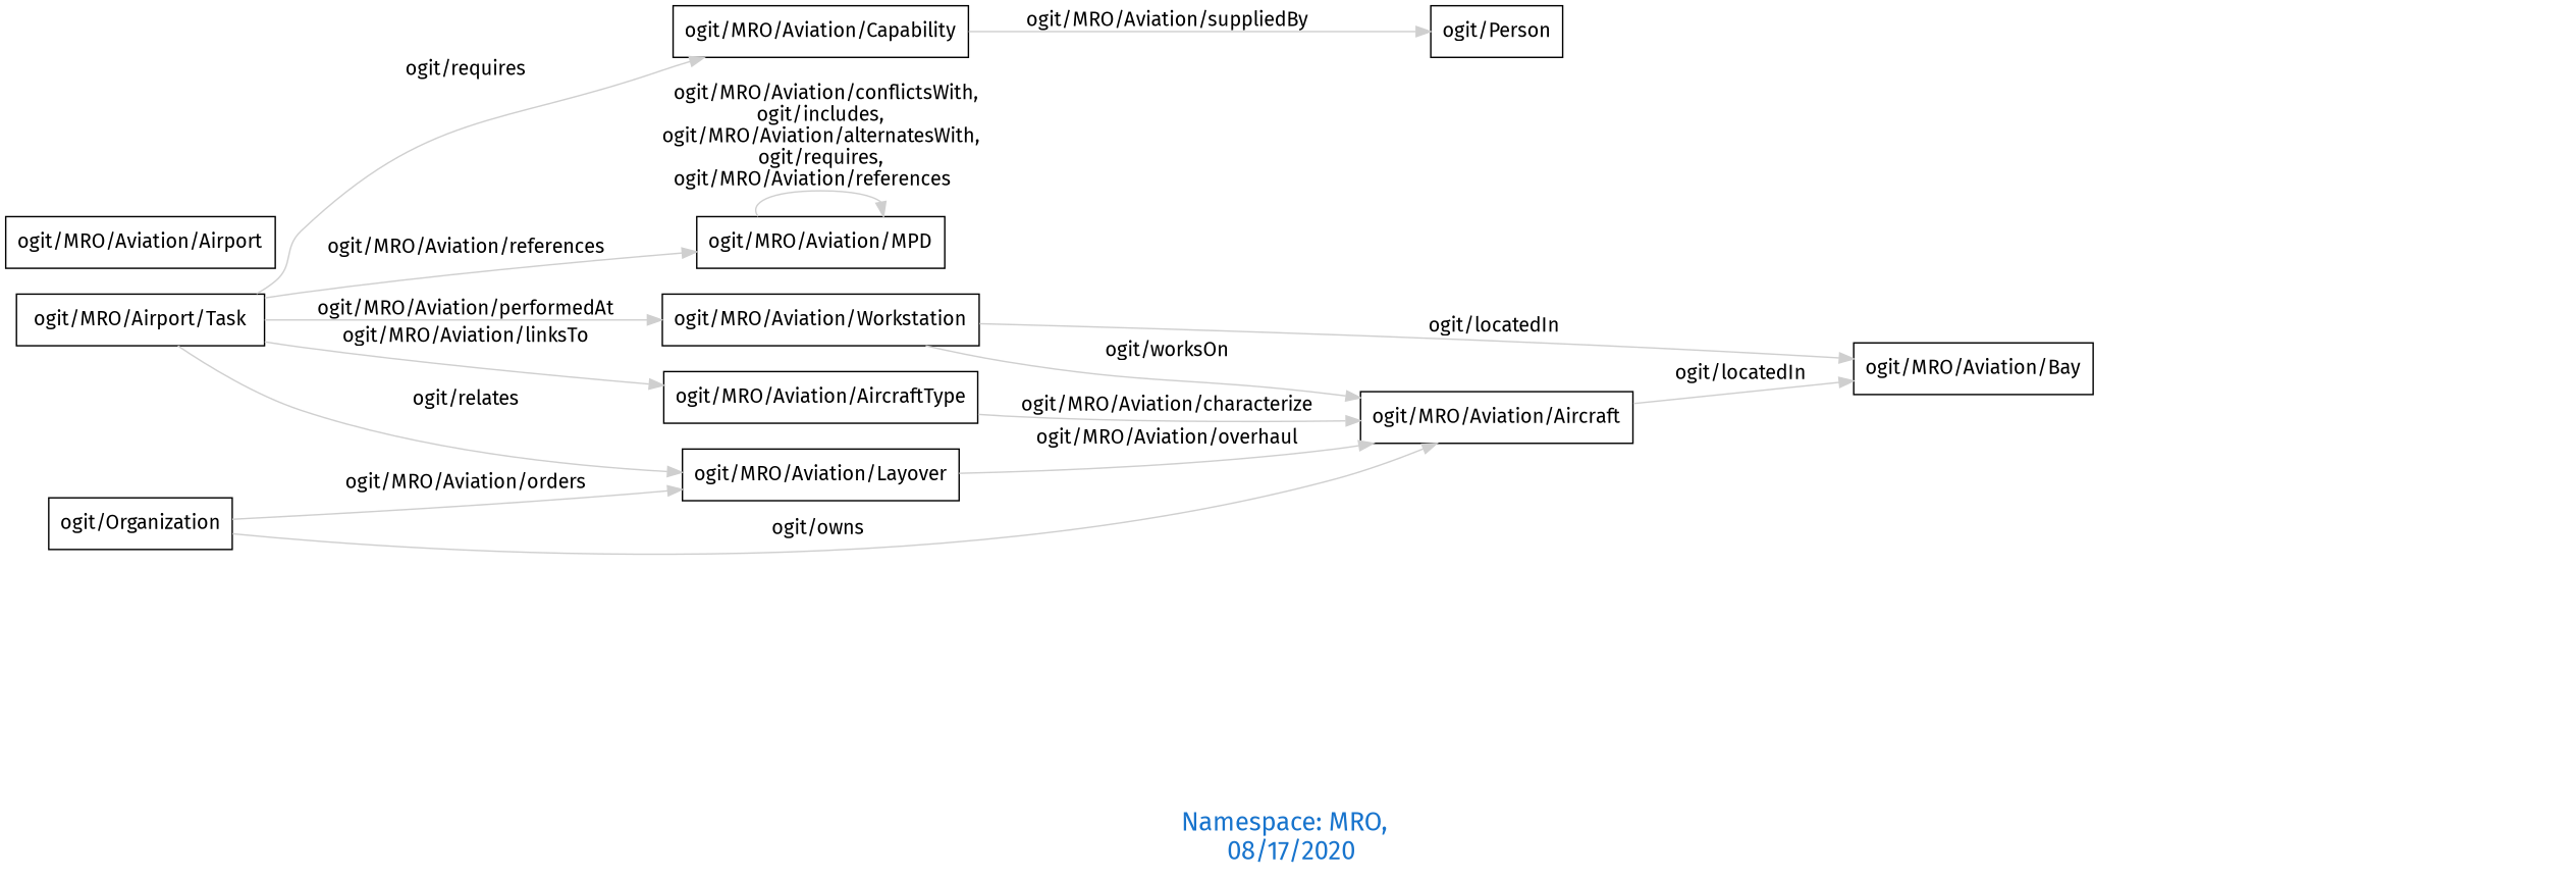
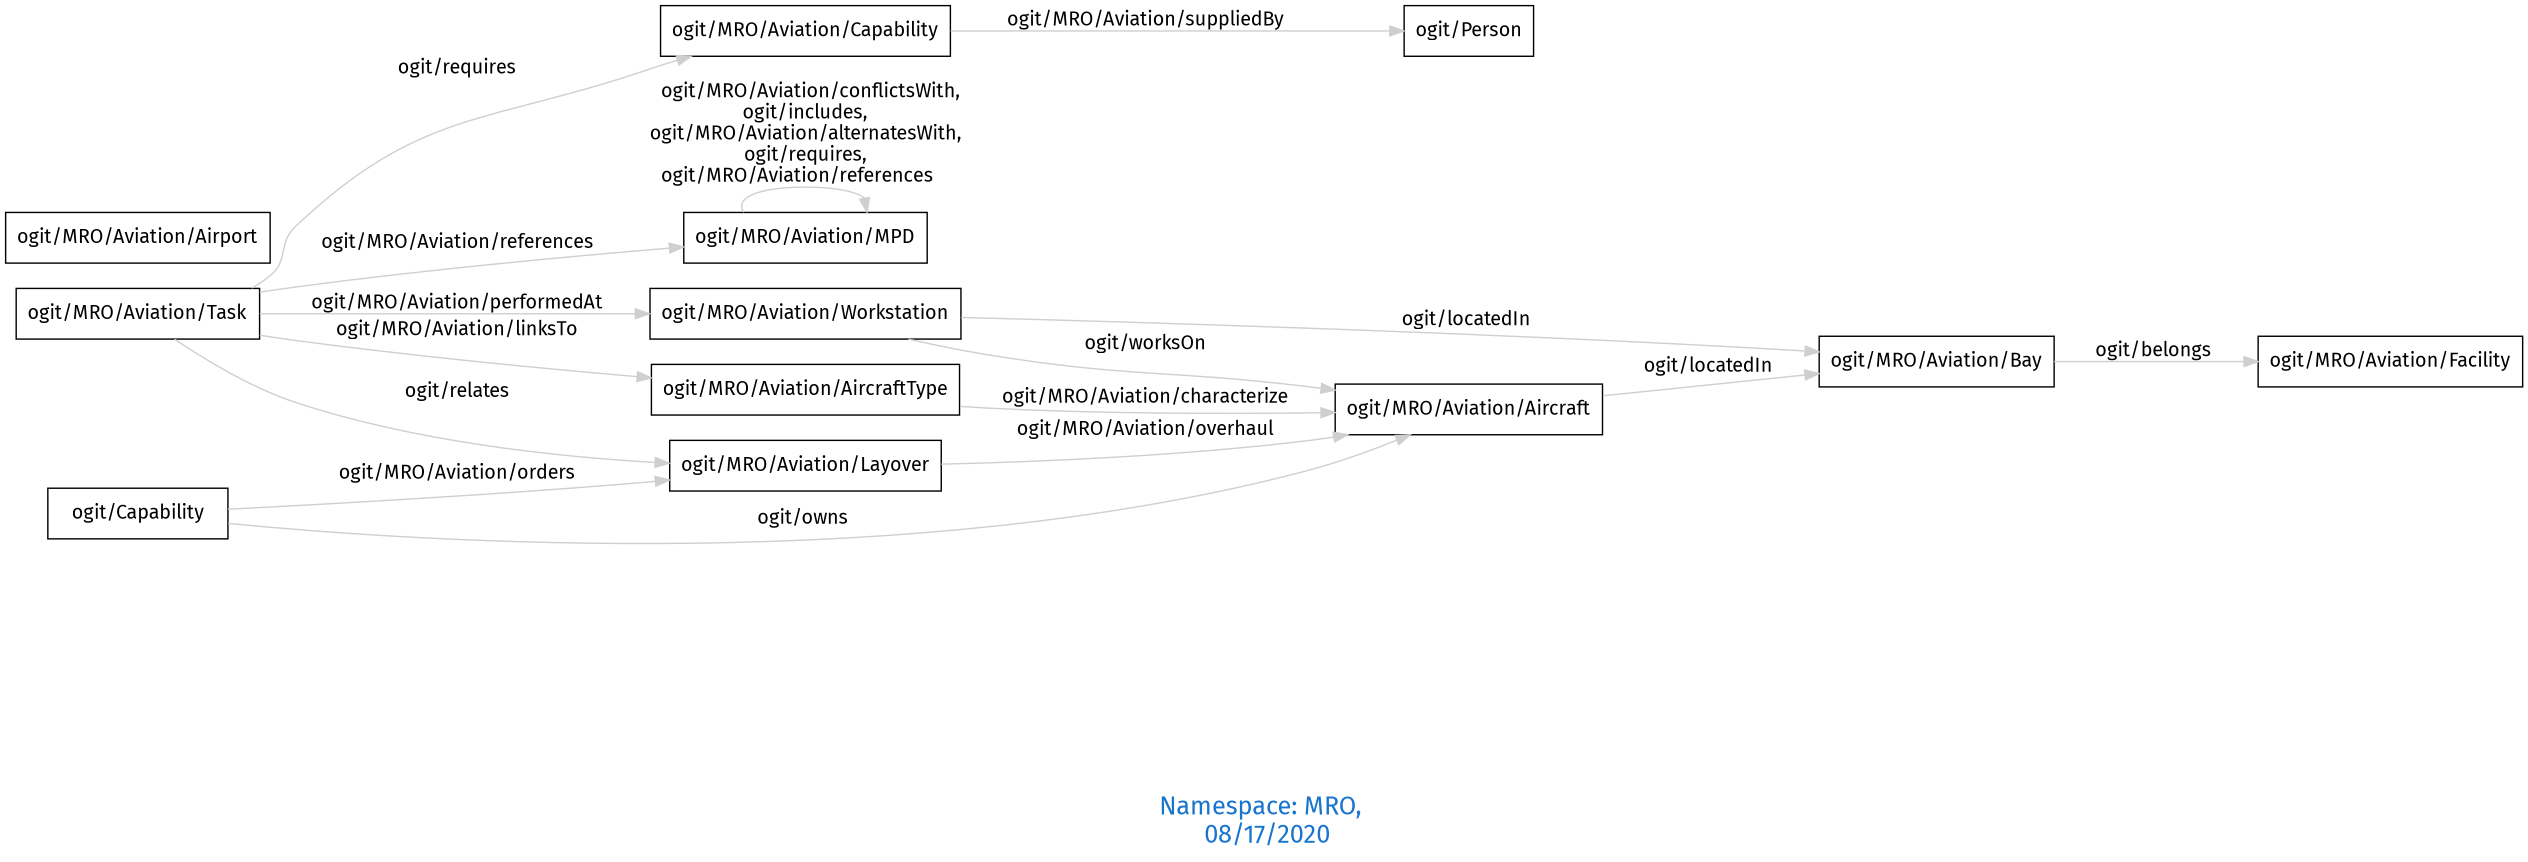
  digraph {
    fontcolor=dodgerblue3
    fontname="Fira Sans"
    fontsize=18
    label="\n\n\nNamespace: MRO, \n 08/17/2020"
    rankdir=LR
    node [fontname="Fira Sans" shape=polygon]
    edge [color=gray81 fontname="Fira Sans"]
    "ogit/MRO/Aviation/Capability"
    "ogit/Person"
    "ogit/MRO/Aviation/Workstation"
    "ogit/MRO/Aviation/Aircraft"
    "ogit/MRO/Aviation/Bay"
-   "ogit/MRO/Aviation/Task" [label="ogit/MRO/Airport/Task"]
+   "ogit/MRO/Aviation/Facility"
+   "ogit/MRO/Aviation/Task"
    "ogit/MRO/Aviation/AircraftType"
    "ogit/MRO/Aviation/Layover"
    "ogit/MRO/Aviation/MPD"
    "ogit/MRO/Aviation/Airport"
-   "ogit/Organization"
+   "ogit/Organization" [label="ogit/Capability"]
    "ogit/MRO/Aviation/Capability" -> "ogit/Person" [label="   ogit/MRO/Aviation/suppliedBy    "]
    "ogit/MRO/Aviation/Workstation" -> "ogit/MRO/Aviation/Aircraft" [label="   ogit/worksOn    "]
    "ogit/MRO/Aviation/Workstation" -> "ogit/MRO/Aviation/Bay" [label="   ogit/locatedIn    "]
    "ogit/MRO/Aviation/Aircraft" -> "ogit/MRO/Aviation/Bay" [label="   ogit/locatedIn    "]
+   "ogit/MRO/Aviation/Bay" -> "ogit/MRO/Aviation/Facility" [label="   ogit/belongs    "]
    "ogit/MRO/Aviation/Task" -> "ogit/MRO/Aviation/Capability" [label="   ogit/requires    "]
    "ogit/MRO/Aviation/Task" -> "ogit/MRO/Aviation/Workstation" [label="   ogit/MRO/Aviation/performedAt    "]
    "ogit/MRO/Aviation/Task" -> "ogit/MRO/Aviation/AircraftType" [label="   ogit/MRO/Aviation/linksTo    "]
    "ogit/MRO/Aviation/Task" -> "ogit/MRO/Aviation/Layover" [label="   ogit/relates    "]
    "ogit/MRO/Aviation/Task" -> "ogit/MRO/Aviation/MPD" [label="   ogit/MRO/Aviation/references    "]
    "ogit/MRO/Aviation/AircraftType" -> "ogit/MRO/Aviation/Aircraft" [label="   ogit/MRO/Aviation/characterize    "]
    "ogit/MRO/Aviation/Layover" -> "ogit/MRO/Aviation/Aircraft" [label="   ogit/MRO/Aviation/overhaul    "]
    "ogit/MRO/Aviation/MPD" -> "ogit/MRO/Aviation/MPD" [label="   ogit/MRO/Aviation/conflictsWith, \n ogit/includes, \n ogit/MRO/Aviation/alternatesWith, \n ogit/requires, \n ogit/MRO/Aviation/references    "]
    "ogit/Organization" -> "ogit/MRO/Aviation/Aircraft" [label="   ogit/owns    "]
    "ogit/Organization" -> "ogit/MRO/Aviation/Layover" [label="   ogit/MRO/Aviation/orders    "]
  }
